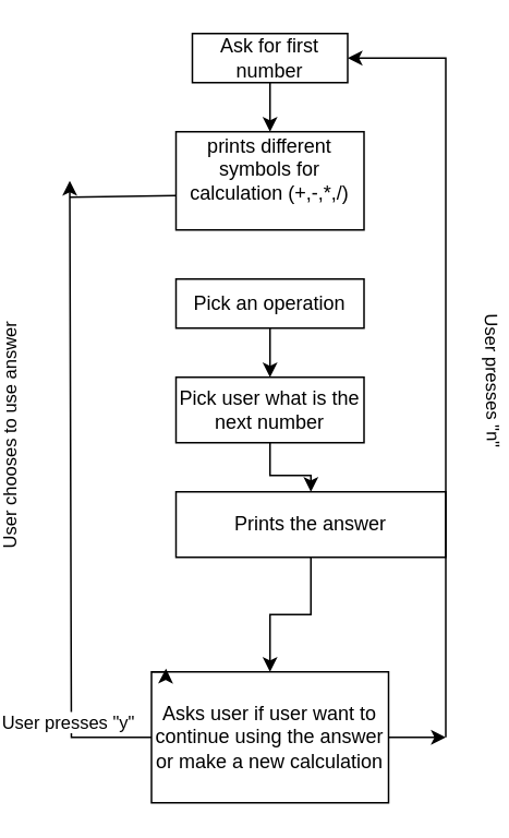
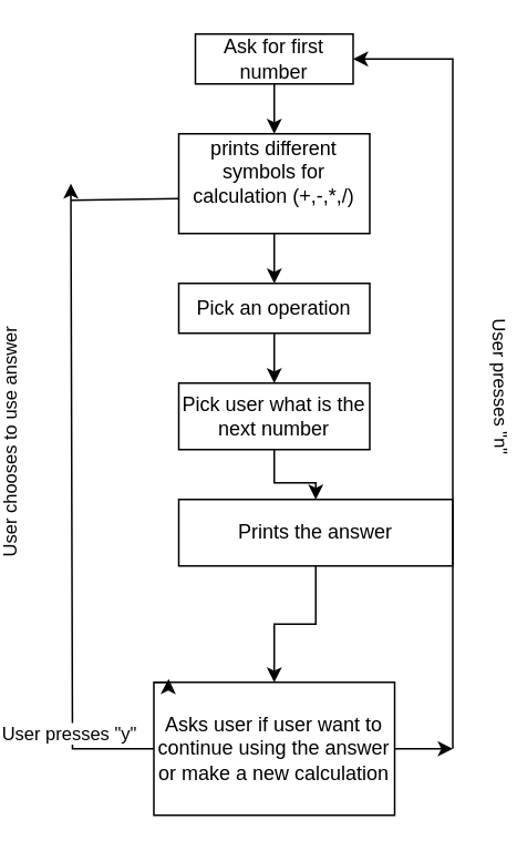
  <mxCell id="0" />
  <mxCell id="1" parent="0" />
  <mxCell id="2" value="" style="edgeStyle=orthogonalEdgeStyle;rounded=0;orthogonalLoop=1;jettySize=auto;html=1;" edge="1" parent="1" source="3" target="5"><mxGeometry relative="1" as="geometry" /></mxCell>
  <mxCell id="3" value="Ask for first number" style="rounded=0;whiteSpace=wrap;html=1;" vertex="1" parent="1"><mxGeometry x="95" y="20" width="95" height="30" as="geometry" /></mxCell>
+ <mxCell id="4" value="" style="edgeStyle=orthogonalEdgeStyle;rounded=0;orthogonalLoop=1;jettySize=auto;html=1;" edge="1" parent="1" source="5" target="7"><mxGeometry relative="1" as="geometry" /></mxCell>
  <mxCell id="5" value="&lt;div&gt;prints different symbols for calculation (+,-,*,/)&lt;/div&gt;&lt;div&gt;&lt;br&gt;&lt;/div&gt;" style="rounded=0;whiteSpace=wrap;html=1;" vertex="1" parent="1"><mxGeometry x="85" y="80" width="115" height="60" as="geometry" /></mxCell>
  <mxCell id="6" value="" style="edgeStyle=orthogonalEdgeStyle;rounded=0;orthogonalLoop=1;jettySize=auto;html=1;" edge="1" parent="1" source="7" target="9"><mxGeometry relative="1" as="geometry" /></mxCell>
  <mxCell id="7" value="Pick an operation" style="rounded=0;whiteSpace=wrap;html=1;" vertex="1" parent="1"><mxGeometry x="85" y="170" width="115" height="30" as="geometry" /></mxCell>
  <mxCell id="8" value="" style="edgeStyle=orthogonalEdgeStyle;rounded=0;orthogonalLoop=1;jettySize=auto;html=1;" edge="1" parent="1" source="9" target="11"><mxGeometry relative="1" as="geometry" /></mxCell>
  <mxCell id="9" value="Pick user what is the next number" style="rounded=0;whiteSpace=wrap;html=1;" vertex="1" parent="1"><mxGeometry x="85" y="230" width="115" height="40" as="geometry" /></mxCell>
  <mxCell id="10" value="" style="edgeStyle=orthogonalEdgeStyle;rounded=0;orthogonalLoop=1;jettySize=auto;html=1;" edge="1" parent="1" source="11" target="18"><mxGeometry relative="1" as="geometry" /></mxCell>
  <mxCell id="11" value="&lt;div&gt;Prints the answer&lt;/div&gt;" style="rounded=0;whiteSpace=wrap;html=1;" vertex="1" parent="1"><mxGeometry x="85" y="300" width="165" height="40" as="geometry" /></mxCell>
  <mxCell id="12" style="edgeStyle=orthogonalEdgeStyle;rounded=0;orthogonalLoop=1;jettySize=auto;html=1;" edge="1" parent="1" source="18"><mxGeometry relative="1" as="geometry"><mxPoint x="20" y="110" as="targetPoint" /><Array as="points"><mxPoint x="21" y="450" /></Array></mxGeometry></mxCell>
  <mxCell id="13" value="&lt;div&gt;User chooses to use answer&lt;/div&gt;&lt;div&gt;&lt;br&gt;&lt;/div&gt;" style="edgeLabel;html=1;align=center;verticalAlign=middle;resizable=0;points=[];rotation=-90;" vertex="1" connectable="0" parent="12"><mxGeometry x="0.906" y="1" relative="1" as="geometry"><mxPoint x="-29" y="139" as="offset" /></mxGeometry></mxCell>
  <mxCell id="14" value="User presses &quot;y&quot;" style="edgeLabel;html=1;align=center;verticalAlign=middle;resizable=0;points=[];" vertex="1" connectable="0" parent="12"><mxGeometry x="-0.697" y="2" relative="1" as="geometry"><mxPoint as="offset" /></mxGeometry></mxCell>
  <mxCell id="15" style="edgeStyle=none;rounded=0;orthogonalLoop=1;jettySize=auto;html=1;" edge="1" parent="1" target="3"><mxGeometry relative="1" as="geometry"><mxPoint x="350" y="450" as="targetPoint" /><mxPoint x="250" y="450" as="sourcePoint" /><Array as="points"><mxPoint x="250" y="35" /></Array></mxGeometry></mxCell>
  <mxCell id="16" value="User presses &quot;n&quot;" style="edgeLabel;html=1;align=center;verticalAlign=middle;resizable=0;points=[];rotation=89;" vertex="1" connectable="0" parent="15"><mxGeometry x="-0.078" y="-4" relative="1" as="geometry"><mxPoint x="26" as="offset" /></mxGeometry></mxCell>
  <mxCell id="17" style="edgeStyle=none;rounded=0;orthogonalLoop=1;jettySize=auto;html=1;" edge="1" parent="1" source="18"><mxGeometry relative="1" as="geometry"><mxPoint x="250" y="450" as="targetPoint" /></mxGeometry></mxCell>
  <mxCell id="18" value="Asks user if user want to continue using the answer or make a new calculation" style="rounded=0;whiteSpace=wrap;html=1;" vertex="1" parent="1"><mxGeometry x="70" y="410" width="145" height="80" as="geometry" /></mxCell>
  <mxCell id="19" style="edgeStyle=orthogonalEdgeStyle;rounded=0;orthogonalLoop=1;jettySize=auto;html=1;exitX=0;exitY=0;exitDx=0;exitDy=0;entryX=0.061;entryY=-0.025;entryDx=0;entryDy=0;entryPerimeter=0;" edge="1" parent="1" source="18" target="18"><mxGeometry relative="1" as="geometry" /></mxCell>
  <mxCell id="20" value="" style="endArrow=none;html=1;rounded=0;entryX=0;entryY=0.65;entryDx=0;entryDy=0;entryPerimeter=0;" edge="1" parent="1" target="5"><mxGeometry width="50" height="50" relative="1" as="geometry"><mxPoint x="20" y="120" as="sourcePoint" /><mxPoint x="70" y="70" as="targetPoint" /></mxGeometry></mxCell>
